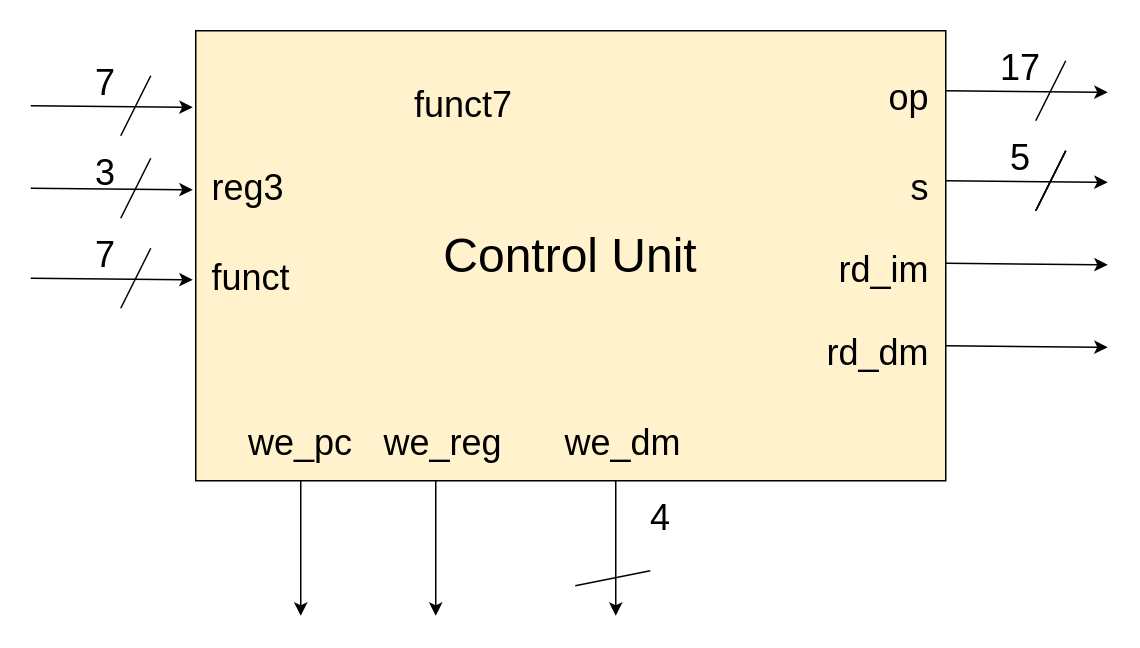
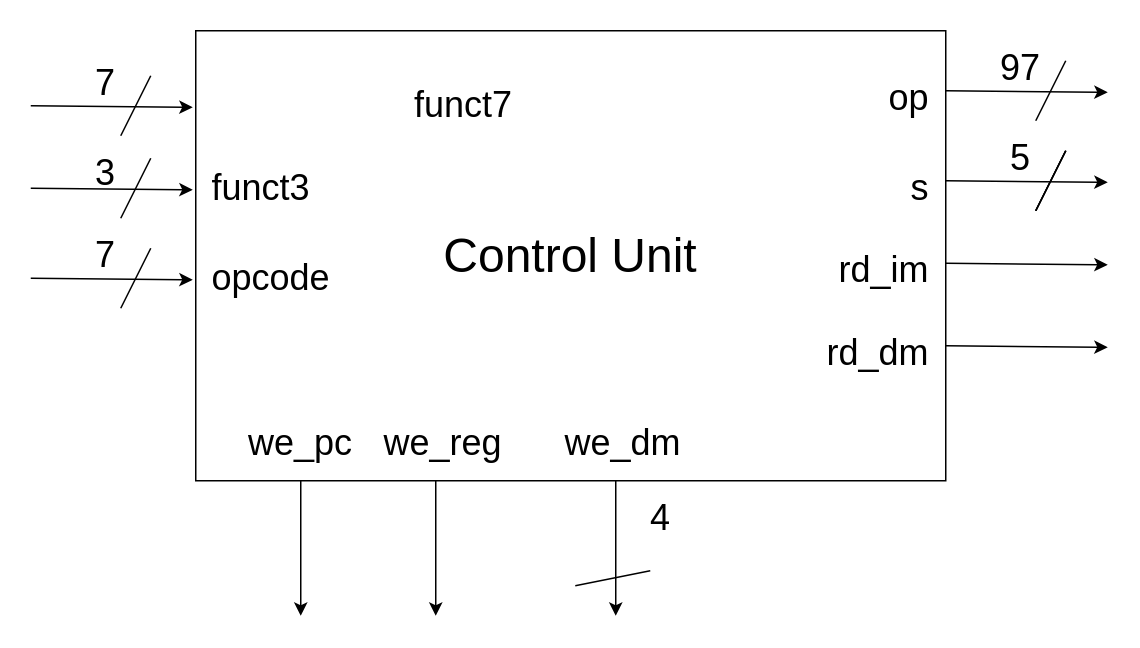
  <mxCell id="0" />
  <mxCell id="1" parent="0" />
- <mxCell id="2" value="Control Unit" style="rounded=0;whiteSpace=wrap;html=1;fontSize=32;fillColor=#fff2cc;" vertex="1" parent="1"><mxGeometry x="130" y="20" width="500" height="300" as="geometry" /></mxCell>
+ <mxCell id="2" value="Control Unit" style="rounded=0;whiteSpace=wrap;html=1;fontSize=32;" vertex="1" parent="1"><mxGeometry x="130" y="20" width="500" height="300" as="geometry" /></mxCell>
  <mxCell id="3" value="" style="endArrow=classic;html=1;rounded=0;fontSize=32;entryX=-0.004;entryY=0.17;entryDx=0;entryDy=0;entryPerimeter=0;" edge="1" parent="1" target="2"><mxGeometry width="50" height="50" relative="1" as="geometry"><mxPoint x="20" y="70" as="sourcePoint" /><mxPoint x="310" y="170" as="targetPoint" /></mxGeometry></mxCell>
  <mxCell id="4" value="funct7" style="text;html=1;strokeColor=none;fillColor=none;align=left;verticalAlign=middle;whiteSpace=wrap;rounded=0;fontSize=24;fontColor=default;labelBorderColor=none;" vertex="1" parent="1"><mxGeometry x="274" y="55" width="91" height="30" as="geometry" /></mxCell>
  <mxCell id="5" value="" style="endArrow=classic;html=1;rounded=0;fontSize=32;entryX=-0.004;entryY=0.17;entryDx=0;entryDy=0;entryPerimeter=0;" edge="1" parent="1"><mxGeometry width="50" height="50" relative="1" as="geometry"><mxPoint x="20" y="125" as="sourcePoint" /><mxPoint x="128" y="126" as="targetPoint" /></mxGeometry></mxCell>
- <mxCell id="6" value="reg3" style="text;html=1;strokeColor=none;fillColor=none;align=left;verticalAlign=middle;whiteSpace=wrap;rounded=0;fontSize=24;fontColor=default;labelBorderColor=none;" vertex="1" parent="1"><mxGeometry x="139" y="110" width="101" height="30" as="geometry" /></mxCell>
+ <mxCell id="6" value="funct3" style="text;html=1;strokeColor=none;fillColor=none;align=left;verticalAlign=middle;whiteSpace=wrap;rounded=0;fontSize=24;fontColor=default;labelBorderColor=none;" vertex="1" parent="1"><mxGeometry x="139" y="110" width="101" height="30" as="geometry" /></mxCell>
  <mxCell id="7" value="" style="endArrow=classic;html=1;rounded=0;fontSize=32;entryX=-0.004;entryY=0.17;entryDx=0;entryDy=0;entryPerimeter=0;" edge="1" parent="1"><mxGeometry width="50" height="50" relative="1" as="geometry"><mxPoint x="20" y="185" as="sourcePoint" /><mxPoint x="128" y="186" as="targetPoint" /></mxGeometry></mxCell>
- <mxCell id="8" value="funct" style="text;html=1;strokeColor=none;fillColor=none;align=left;verticalAlign=middle;whiteSpace=wrap;rounded=0;fontSize=24;fontColor=default;labelBorderColor=none;" vertex="1" parent="1"><mxGeometry x="139" y="170" width="101" height="30" as="geometry" /></mxCell>
+ <mxCell id="8" value="opcode" style="text;html=1;strokeColor=none;fillColor=none;align=left;verticalAlign=middle;whiteSpace=wrap;rounded=0;fontSize=24;fontColor=default;labelBorderColor=none;" vertex="1" parent="1"><mxGeometry x="139" y="170" width="101" height="30" as="geometry" /></mxCell>
  <mxCell id="9" value="" style="endArrow=none;html=1;rounded=0;fontSize=24;fontColor=default;" edge="1" parent="1"><mxGeometry width="50" height="50" relative="1" as="geometry"><mxPoint x="80" y="90" as="sourcePoint" /><mxPoint x="100" y="50" as="targetPoint" /></mxGeometry></mxCell>
  <mxCell id="10" value="" style="endArrow=none;html=1;rounded=0;fontSize=24;fontColor=default;" edge="1" parent="1"><mxGeometry width="50" height="50" relative="1" as="geometry"><mxPoint x="80" y="145" as="sourcePoint" /><mxPoint x="100" y="105" as="targetPoint" /></mxGeometry></mxCell>
  <mxCell id="11" value="" style="endArrow=none;html=1;rounded=0;fontSize=24;fontColor=default;" edge="1" parent="1"><mxGeometry width="50" height="50" relative="1" as="geometry"><mxPoint x="80" y="205" as="sourcePoint" /><mxPoint x="100" y="165" as="targetPoint" /></mxGeometry></mxCell>
  <mxCell id="12" value="7" style="text;html=1;strokeColor=none;fillColor=none;align=center;verticalAlign=middle;whiteSpace=wrap;rounded=0;labelBorderColor=none;fontSize=24;fontColor=default;" vertex="1" parent="1"><mxGeometry x="40" y="40" width="60" height="30" as="geometry" /></mxCell>
  <mxCell id="13" value="3" style="text;html=1;strokeColor=none;fillColor=none;align=center;verticalAlign=middle;whiteSpace=wrap;rounded=0;labelBorderColor=none;fontSize=24;fontColor=default;" vertex="1" parent="1"><mxGeometry x="40" y="100" width="60" height="30" as="geometry" /></mxCell>
  <mxCell id="14" value="7" style="text;html=1;strokeColor=none;fillColor=none;align=center;verticalAlign=middle;whiteSpace=wrap;rounded=0;labelBorderColor=none;fontSize=24;fontColor=default;" vertex="1" parent="1"><mxGeometry x="40" y="155" width="60" height="30" as="geometry" /></mxCell>
  <mxCell id="15" value="" style="endArrow=classic;html=1;rounded=0;fontSize=32;entryX=-0.004;entryY=0.17;entryDx=0;entryDy=0;entryPerimeter=0;" edge="1" parent="1"><mxGeometry width="50" height="50" relative="1" as="geometry"><mxPoint x="630" y="60" as="sourcePoint" /><mxPoint x="738" y="61" as="targetPoint" /></mxGeometry></mxCell>
  <mxCell id="16" value="" style="endArrow=none;html=1;rounded=0;fontSize=24;fontColor=default;" edge="1" parent="1"><mxGeometry width="50" height="50" relative="1" as="geometry"><mxPoint x="690" y="80" as="sourcePoint" /><mxPoint x="710" y="40" as="targetPoint" /></mxGeometry></mxCell>
- <mxCell id="17" value="17" style="text;html=1;strokeColor=none;fillColor=none;align=center;verticalAlign=middle;whiteSpace=wrap;rounded=0;labelBorderColor=none;fontSize=24;fontColor=default;" vertex="1" parent="1"><mxGeometry x="650" y="30" width="60" height="30" as="geometry" /></mxCell>
+ <mxCell id="17" value="97" style="text;html=1;strokeColor=none;fillColor=none;align=center;verticalAlign=middle;whiteSpace=wrap;rounded=0;labelBorderColor=none;fontSize=24;fontColor=default;" vertex="1" parent="1"><mxGeometry x="650" y="30" width="60" height="30" as="geometry" /></mxCell>
  <mxCell id="18" value="op" style="text;html=1;strokeColor=none;fillColor=none;align=right;verticalAlign=middle;whiteSpace=wrap;rounded=0;fontSize=24;fontColor=default;labelBorderColor=none;" vertex="1" parent="1"><mxGeometry x="530" y="50" width="91" height="30" as="geometry" /></mxCell>
  <mxCell id="19" value="" style="endArrow=classic;html=1;rounded=0;fontSize=32;entryX=-0.004;entryY=0.17;entryDx=0;entryDy=0;entryPerimeter=0;" edge="1" parent="1"><mxGeometry width="50" height="50" relative="1" as="geometry"><mxPoint x="630" y="120" as="sourcePoint" /><mxPoint x="738" y="121" as="targetPoint" /></mxGeometry></mxCell>
  <mxCell id="20" value="" style="endArrow=none;html=1;rounded=0;fontSize=24;fontColor=default;" edge="1" parent="1"><mxGeometry width="50" height="50" relative="1" as="geometry"><mxPoint x="690" y="140" as="sourcePoint" /><mxPoint x="710" y="100" as="targetPoint" /></mxGeometry></mxCell>
  <mxCell id="21" value="5" style="text;html=1;strokeColor=none;fillColor=none;align=center;verticalAlign=middle;whiteSpace=wrap;rounded=0;labelBorderColor=none;fontSize=24;fontColor=default;" vertex="1" parent="1"><mxGeometry x="650" y="90" width="60" height="30" as="geometry" /></mxCell>
  <mxCell id="22" value="s" style="text;html=1;strokeColor=none;fillColor=none;align=right;verticalAlign=middle;whiteSpace=wrap;rounded=0;fontSize=24;fontColor=default;labelBorderColor=none;" vertex="1" parent="1"><mxGeometry x="530" y="110" width="91" height="30" as="geometry" /></mxCell>
  <mxCell id="23" value="" style="endArrow=none;html=1;rounded=0;fontSize=24;fontColor=default;" edge="1" parent="1"><mxGeometry width="50" height="50" relative="1" as="geometry"><mxPoint x="690" y="140" as="sourcePoint" /><mxPoint x="710" y="100" as="targetPoint" /></mxGeometry></mxCell>
  <mxCell id="24" value="" style="endArrow=none;html=1;rounded=0;fontSize=24;fontColor=default;" edge="1" parent="1"><mxGeometry width="50" height="50" relative="1" as="geometry"><mxPoint x="690" y="140" as="sourcePoint" /><mxPoint x="710" y="100" as="targetPoint" /></mxGeometry></mxCell>
  <mxCell id="25" value="" style="endArrow=classic;html=1;rounded=0;fontSize=32;entryX=-0.004;entryY=0.17;entryDx=0;entryDy=0;entryPerimeter=0;" edge="1" parent="1"><mxGeometry width="50" height="50" relative="1" as="geometry"><mxPoint x="630" y="175" as="sourcePoint" /><mxPoint x="738" y="176" as="targetPoint" /></mxGeometry></mxCell>
  <mxCell id="26" value="rd_im" style="text;html=1;strokeColor=none;fillColor=none;align=right;verticalAlign=middle;whiteSpace=wrap;rounded=0;fontSize=24;fontColor=default;labelBorderColor=none;" vertex="1" parent="1"><mxGeometry x="530" y="165" width="91" height="30" as="geometry" /></mxCell>
  <mxCell id="27" value="" style="endArrow=classic;html=1;rounded=0;fontSize=32;entryX=-0.004;entryY=0.17;entryDx=0;entryDy=0;entryPerimeter=0;" edge="1" parent="1"><mxGeometry width="50" height="50" relative="1" as="geometry"><mxPoint x="630" y="230" as="sourcePoint" /><mxPoint x="738" y="231" as="targetPoint" /></mxGeometry></mxCell>
  <mxCell id="28" value="rd_dm" style="text;html=1;strokeColor=none;fillColor=none;align=right;verticalAlign=middle;whiteSpace=wrap;rounded=0;fontSize=24;fontColor=default;labelBorderColor=none;" vertex="1" parent="1"><mxGeometry x="530" y="220" width="91" height="30" as="geometry" /></mxCell>
  <mxCell id="29" value="" style="endArrow=classic;html=1;rounded=0;fontSize=24;fontColor=default;" edge="1" parent="1"><mxGeometry width="50" height="50" relative="1" as="geometry"><mxPoint x="200" y="320" as="sourcePoint" /><mxPoint x="200" y="410" as="targetPoint" /></mxGeometry></mxCell>
  <mxCell id="30" value="we_pc" style="text;html=1;strokeColor=none;fillColor=none;align=center;verticalAlign=middle;whiteSpace=wrap;rounded=0;labelBorderColor=none;fontSize=24;fontColor=default;" vertex="1" parent="1"><mxGeometry x="170" y="280" width="60" height="30" as="geometry" /></mxCell>
  <mxCell id="31" value="" style="endArrow=classic;html=1;rounded=0;fontSize=24;fontColor=default;" edge="1" parent="1"><mxGeometry width="50" height="50" relative="1" as="geometry"><mxPoint x="290" y="320" as="sourcePoint" /><mxPoint x="290" y="410" as="targetPoint" /></mxGeometry></mxCell>
  <mxCell id="32" value="we_reg" style="text;html=1;strokeColor=none;fillColor=none;align=center;verticalAlign=middle;whiteSpace=wrap;rounded=0;labelBorderColor=none;fontSize=24;fontColor=default;" vertex="1" parent="1"><mxGeometry x="240" y="280" width="110" height="30" as="geometry" /></mxCell>
  <mxCell id="33" value="" style="endArrow=classic;html=1;rounded=0;fontSize=24;fontColor=default;" edge="1" parent="1"><mxGeometry width="50" height="50" relative="1" as="geometry"><mxPoint x="410" y="320" as="sourcePoint" /><mxPoint x="410" y="410" as="targetPoint" /></mxGeometry></mxCell>
  <mxCell id="34" value="we_dm" style="text;html=1;strokeColor=none;fillColor=none;align=center;verticalAlign=middle;whiteSpace=wrap;rounded=0;labelBorderColor=none;fontSize=24;fontColor=default;" vertex="1" parent="1"><mxGeometry x="360" y="280" width="110" height="30" as="geometry" /></mxCell>
  <mxCell id="35" value="" style="endArrow=none;html=1;rounded=0;fontSize=24;fontColor=default;" edge="1" parent="1"><mxGeometry width="50" height="50" relative="1" as="geometry"><mxPoint x="383" y="390" as="sourcePoint" /><mxPoint x="433" y="380" as="targetPoint" /></mxGeometry></mxCell>
  <mxCell id="36" value="4" style="text;html=1;strokeColor=none;fillColor=none;align=center;verticalAlign=middle;whiteSpace=wrap;rounded=0;labelBorderColor=none;fontSize=24;fontColor=default;" vertex="1" parent="1"><mxGeometry x="410" y="330" width="60" height="30" as="geometry" /></mxCell>
